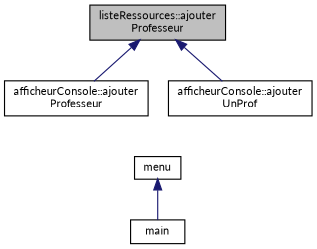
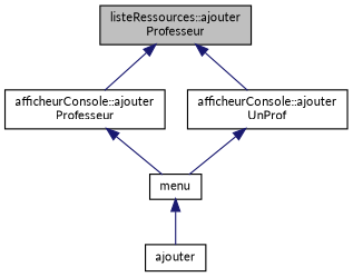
  digraph {
    fontname=Lato
    rankdir=TB
    node [color=black fillcolor=white fontname=Lato fontsize=10 shape=record style=filled]
    edge [color=midnightblue dir=back fontname=Lato fontsize=10 labelfontname=Helvetica labelfontsize=10 style=solid]
    n1 [fillcolor=grey75 fontcolor=black height=0.2 label="listeRessources::ajouter\lProfesseur" width=0.4]
    n2 [height=0.2 label="afficheurConsole::ajouter\lProfesseur" width=0.4]
    n3 [height=0.2 label="afficheurConsole::ajouter\lUnProf" width=0.4]
    n4 [height=0.2 label=menu width=0.4]
-   n5 [height=0.2 label=main width=0.4]
+   n5 [height=0.2 label=ajouter width=0.4]
    n1 -> n2
    n1 -> n3
+   n2 -> n4
+   n3 -> n4
    n4 -> n5
  }
